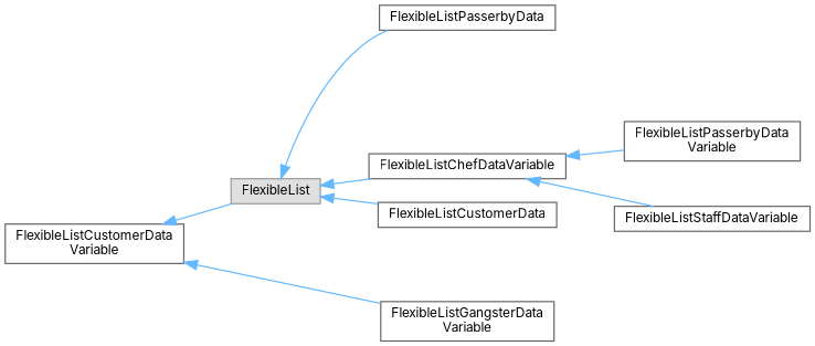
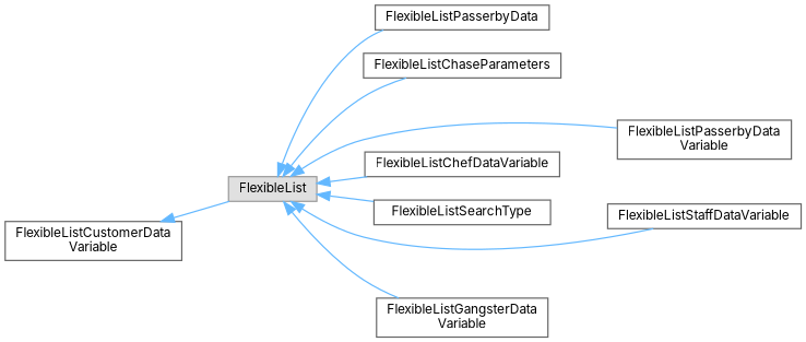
  digraph {
    fontname=Inter
    rankdir=LR
    node [color=grey40 fillcolor=white fontname=Inter fontsize=10 shape=box style=filled]
    edge [color=steelblue1 dir=back fontname=Inter fontsize=10 labelfontname=Helvetica labelfontsize=10 style=solid]
    n1 [color=grey60 fillcolor="#E0E0E0" height=0.2 label=FlexibleList width=0.4]
    n2 [height=0.2 label=FlexibleListPasserbyData width=0.4]
+   n3 [height=0.2 label=FlexibleListChaseParameters width=0.4]
    n4 [height=0.2 label=FlexibleListChefDataVariable width=0.4]
    n5 [height=0.2 label="FlexibleListGangsterData\lVariable" width=0.4]
    n6 [height=0.2 label="FlexibleListPasserbyData\lVariable" width=0.4]
-   n7 [height=0.2 label=FlexibleListCustomerData width=0.4]
+   n7 [height=0.2 label=FlexibleListSearchType width=0.4]
    n8 [height=0.2 label=FlexibleListStaffDataVariable width=0.4]
    n9 [height=0.2 label="FlexibleListCustomerData\lVariable" width=0.4]
    n1 -> n2
+   n1 -> n3
    n1 -> n4
-   n9 -> n5
-   n4 -> n6
+   n1 -> n5
+   n1 -> n6
    n1 -> n7
-   n4 -> n8
+   n1 -> n8
    n9 -> n1
  }
